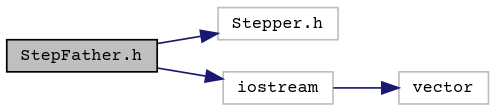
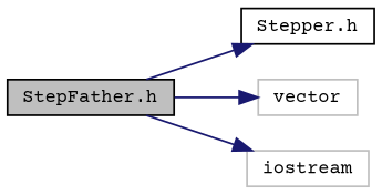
  digraph {
    fontname="Courier Prime"
    rankdir=LR
    node [color=black fillcolor=white fontname="Courier Prime" fontsize=10 shape=record style=filled]
    edge [color=midnightblue fontname="Courier Prime" fontsize=10 labelfontname=Helvetica labelfontsize=10 style=solid]
    n1 [fillcolor=grey75 fontcolor=black height=0.2 label="StepFather.h" width=0.4]
-   n2 [color=grey75 height=0.2 label="Stepper.h" width=0.4]
+   n2 [height=0.2 label="Stepper.h" width=0.4]
    n3 [color=grey75 height=0.2 label=vector width=0.4]
    n4 [color=grey75 height=0.2 label=iostream width=0.4]
    n1 -> n2
-   n4 -> n3
+   n1 -> n3
    n1 -> n4
  }
